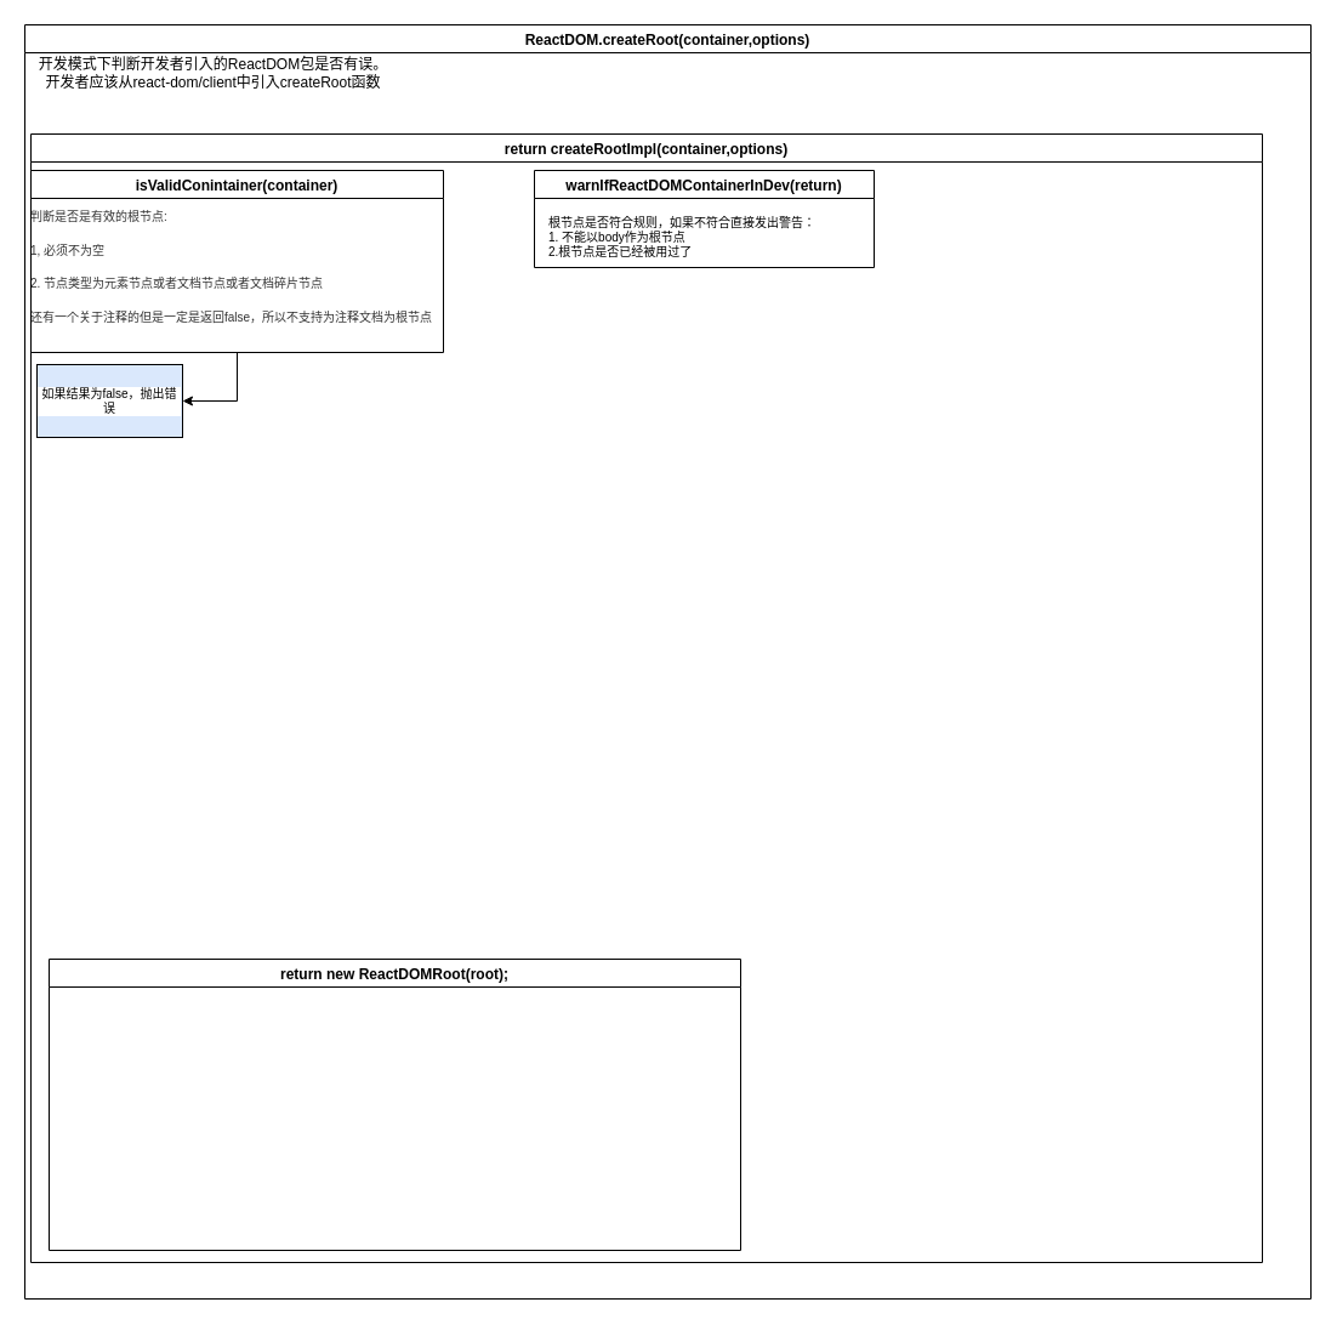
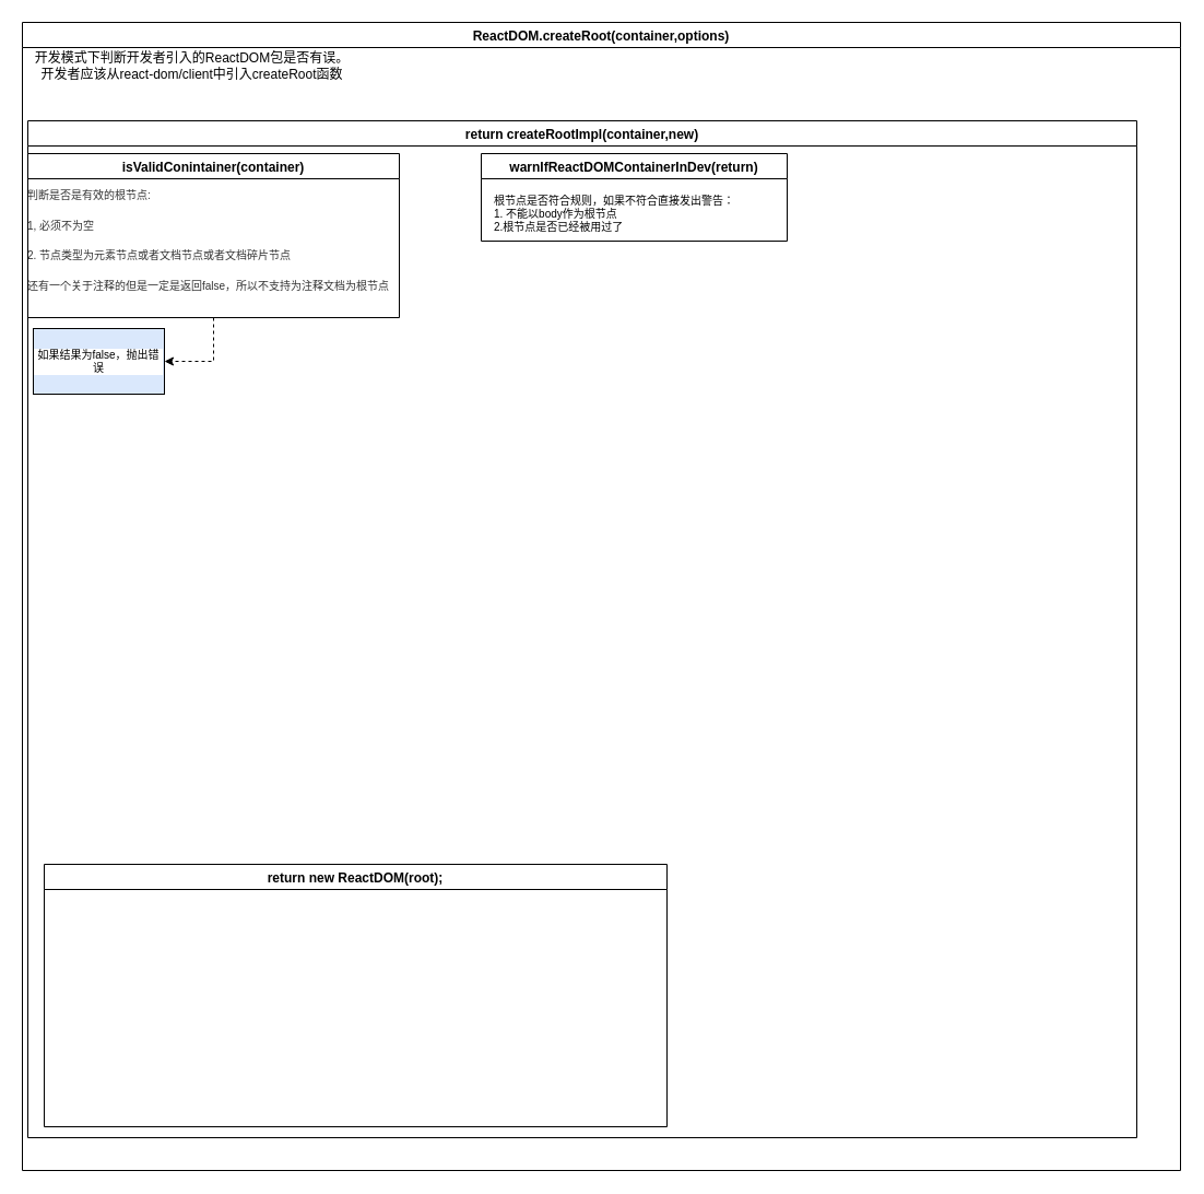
  <mxCell id="0" />
  <mxCell id="1" parent="0" />
  <mxCell id="2" value="ReactDOM.createRoot(container,options)" style="swimlane;" vertex="1" parent="1"><mxGeometry x="20" y="20" width="1060" height="1050" as="geometry" /></mxCell>
- <mxCell id="3" value="return createRootImpl(container,options)" style="swimlane;labelBackgroundColor=none;fontColor=#000000;" vertex="1" parent="2"><mxGeometry x="5" y="90" width="1015" height="930" as="geometry" /></mxCell>
- <mxCell id="4" value="return new ReactDOMRoot(root);" style="swimlane;labelBackgroundColor=none;fontColor=#000000;" vertex="1" parent="3"><mxGeometry x="15" y="680" width="570" height="240" as="geometry" /></mxCell>
+ <mxCell id="3" value="return createRootImpl(container,new)" style="swimlane;labelBackgroundColor=none;fontColor=#000000;" vertex="1" parent="2"><mxGeometry x="5" y="90" width="1015" height="930" as="geometry" /></mxCell>
+ <mxCell id="4" value="return new ReactDOM(root);" style="swimlane;labelBackgroundColor=none;fontColor=#000000;" vertex="1" parent="3"><mxGeometry x="15" y="680" width="570" height="240" as="geometry" /></mxCell>
  <mxCell id="5" value="warnIfReactDOMContainerInDev(return)" style="swimlane;labelBackgroundColor=none;fontColor=#000000;" vertex="1" parent="3"><mxGeometry x="415" y="30" width="280" height="80" as="geometry" /></mxCell>
  <mxCell id="6" value="根节点是否符合规则，如果不符合直接发出警告：&lt;br&gt;1. 不能以body作为根节点&lt;br&gt;&lt;div style=&quot;&quot;&gt;&lt;span style=&quot;background-color: initial;&quot;&gt;2.根节点是否已经被用过了&lt;/span&gt;&lt;/div&gt;" style="text;html=1;align=left;verticalAlign=middle;resizable=0;points=[];autosize=1;strokeColor=none;fillColor=none;fontSize=10;fontColor=#000000;" vertex="1" parent="5"><mxGeometry x="10" y="30" width="240" height="50" as="geometry" /></mxCell>
- <mxCell id="7" style="edgeStyle=orthogonalEdgeStyle;rounded=0;orthogonalLoop=1;jettySize=auto;html=1;exitX=0.5;exitY=1;exitDx=0;exitDy=0;entryX=1;entryY=0.5;entryDx=0;entryDy=0;fontSize=10;fontColor=#000000;" edge="1" parent="3" source="8" target="10"><mxGeometry relative="1" as="geometry" /></mxCell>
+ <mxCell id="7" style="edgeStyle=orthogonalEdgeStyle;rounded=0;orthogonalLoop=1;jettySize=auto;html=1;exitX=0.5;exitY=1;exitDx=0;exitDy=0;entryX=1;entryY=0.5;entryDx=0;entryDy=0;fontSize=10;fontColor=#000000;dashed=1;" edge="1" parent="3" source="8" target="10"><mxGeometry relative="1" as="geometry" /></mxCell>
  <mxCell id="8" value="isValidConintainer(container)" style="swimlane;labelBackgroundColor=none;fontColor=#000000;" vertex="1" parent="3"><mxGeometry y="30" width="340" height="150" as="geometry" /></mxCell>
  <mxCell id="9" value="&lt;p style=&quot;line-height: 0.5;&quot;&gt;&lt;/p&gt;&lt;div style=&quot;&quot;&gt;&lt;span style=&quot;font-size: 10px; background-color: initial;&quot;&gt;判断是否是有效的根节点:&lt;/span&gt;&lt;/div&gt;&lt;div style=&quot;&quot;&gt;&lt;span style=&quot;font-size: 10px; background-color: initial;&quot;&gt;1, 必须不为空&lt;/span&gt;&lt;/div&gt;&lt;div style=&quot;&quot;&gt;&lt;span style=&quot;font-size: 10px; background-color: initial;&quot;&gt;2. 节点类型为元素节点或者文档节点或者文档碎片节点&lt;/span&gt;&lt;/div&gt;&lt;div style=&quot;&quot;&gt;&lt;span style=&quot;font-size: 10px; background-color: initial;&quot;&gt;还有一个关于注释的但是一定是返回false，所以不支持为注释文档为根节点&lt;/span&gt;&lt;/div&gt;&lt;div style=&quot;&quot;&gt;&lt;br&gt;&lt;/div&gt;&lt;p&gt;&lt;/p&gt;" style="text;html=1;align=left;verticalAlign=bottom;resizable=0;points=[];autosize=1;strokeColor=none;fillColor=none;fontSize=23;fontColor=#000000;textOpacity=80;spacing=1;spacingTop=-41;spacingBottom=-53;spacingLeft=-1;spacingRight=9;" vertex="1" parent="8"><mxGeometry y="30" width="360" height="100" as="geometry" /></mxCell>
  <mxCell id="10" value="如果结果为false，抛出错误" style="rounded=0;whiteSpace=wrap;html=1;labelBackgroundColor=#FFFFFF;fontSize=10;fontColor=#000000;fillColor=#dae8fc;" vertex="1" parent="3"><mxGeometry x="5" y="190" width="120" height="60" as="geometry" /></mxCell>
  <mxCell id="11" value="&lt;span style=&quot;&quot;&gt;开发模式下判断开发者引入的ReactDOM包是否有误。&lt;br&gt;开发者应该从react-dom/client中引入createRoot函数&lt;/span&gt;" style="text;html=1;align=center;verticalAlign=middle;resizable=0;points=[];autosize=1;strokeColor=none;fillColor=none;" vertex="1" parent="2"><mxGeometry y="20" width="310" height="40" as="geometry" /></mxCell>
